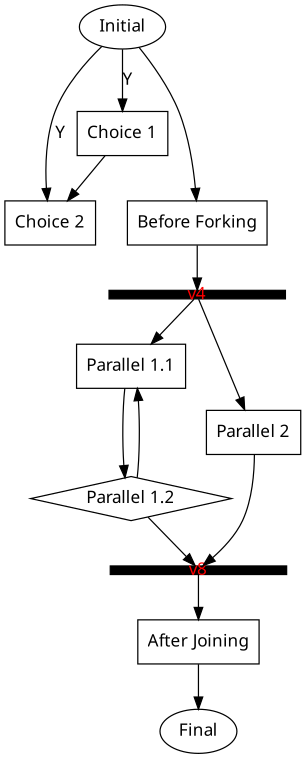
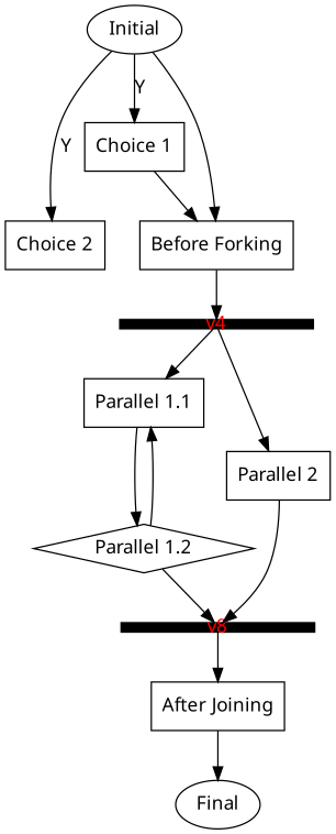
  digraph {
    fontname="Noto Sans"
    node [color=black fontname="Noto Sans" shape=box]
    edge [fontname="Noto Sans"]
    n1 [label=Initial shape=oval]
    n2 [label="Choice 1"]
    n3 [label="Choice 2"]
    n4 [label="Before Forking"]
    v4 [fillcolor=black fixedsize=true fontcolor=red height=0.1 style=filled width=2 color=""]
    n6 [label="Parallel 1.1"]
    n7 [label="Parallel 2"]
    n8 [label="Parallel 1.2" shape=diamond]
    v8 [fillcolor=black fixedsize=true fontcolor=red height=0.1 style=filled width=2 color=""]
    n10 [label="After Joining"]
    n11 [label=Final shape=oval]
    n1 -> n2 [label=Y]
    n1 -> n3 [label=Y]
    n1 -> n4
-   n2 -> n3
+   n2 -> n4
    n4 -> v4
    v4 -> n6
    v4 -> n7
    n6 -> n8
    n7 -> v8
    n8 -> n6
    n8 -> v8
    v8 -> n10
    n10 -> n11
  }
